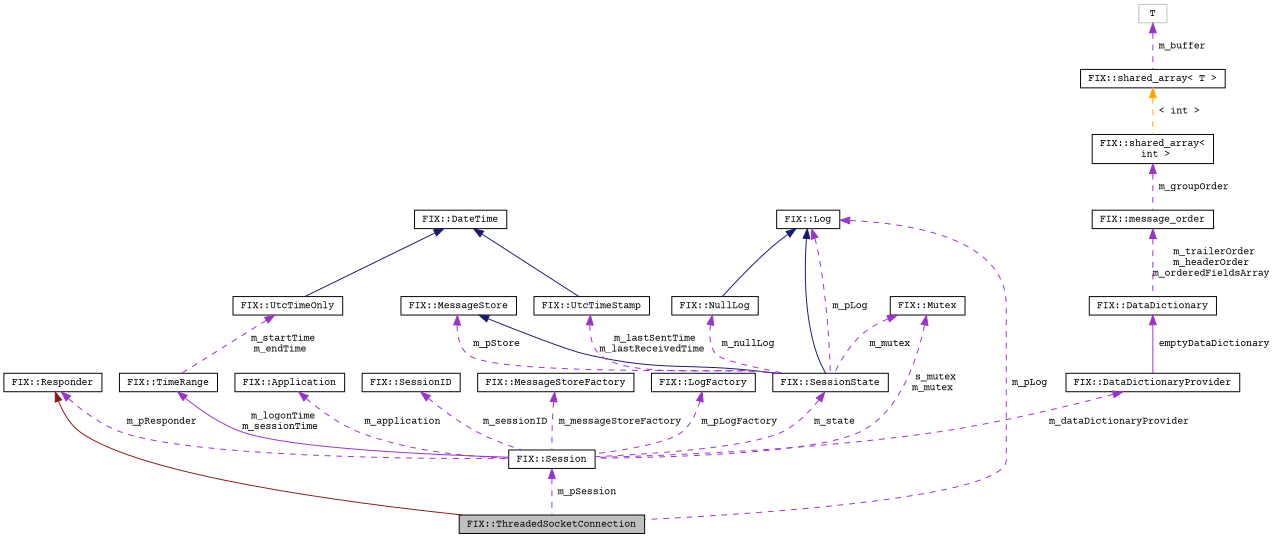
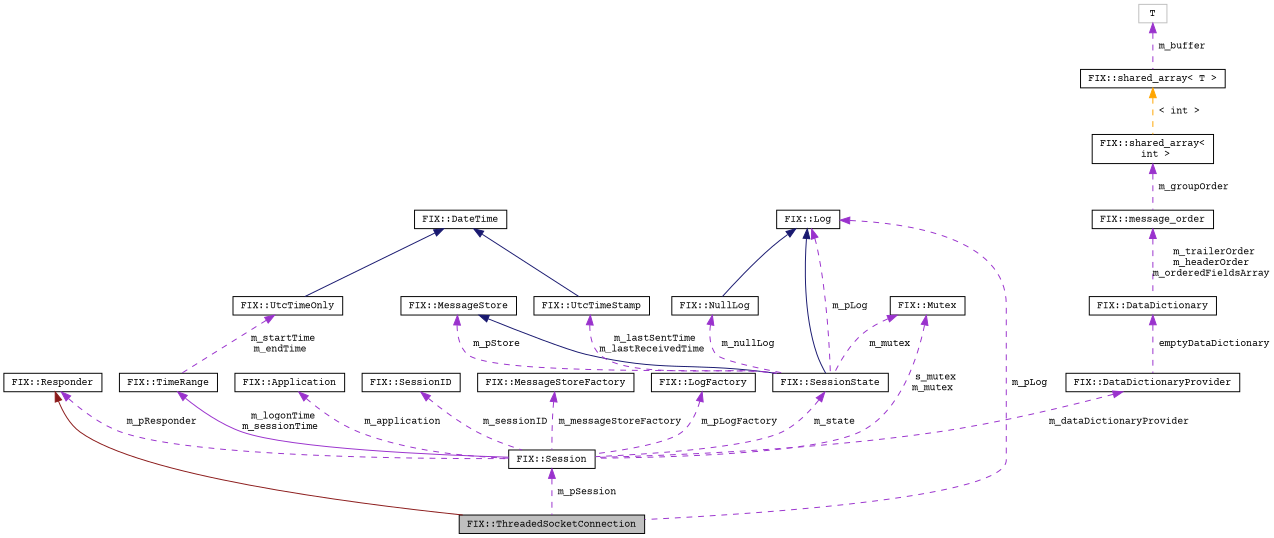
  digraph {
    fontname="Courier Prime"
    rankdir=TB
    node [color=black fillcolor=white fontname="Courier Prime" fontsize=10 shape=record style=filled]
    edge [color=darkorchid3 dir=back fontname="Courier Prime" fontsize=10 labelfontname=Helvetica labelfontsize=10 style=dashed]
    n1 [fillcolor=grey75 fontcolor=black height=0.2 label="FIX::ThreadedSocketConnection" width=0.4]
    n2 [height=0.2 label="FIX::Responder" width=0.4]
    n3 [height=0.2 label="FIX::Session" width=0.4]
    n4 [height=0.2 label="FIX::Log" width=0.4]
    n5 [height=0.2 label="FIX::SessionState" width=0.4]
    n6 [height=0.2 label="FIX::NullLog" width=0.4]
    n7 [height=0.2 label="FIX::MessageStore" width=0.4]
    n8 [height=0.2 label="FIX::UtcTimeStamp" width=0.4]
    n9 [height=0.2 label="FIX::DateTime" width=0.4]
    n10 [height=0.2 label="FIX::UtcTimeOnly" width=0.4]
    n11 [height=0.2 label="FIX::TimeRange" width=0.4]
    n12 [height=0.2 label="FIX::Mutex" width=0.4]
    n13 [height=0.2 label="FIX::Application" width=0.4]
    n14 [height=0.2 label="FIX::SessionID" width=0.4]
    n15 [height=0.2 label="FIX::MessageStoreFactory" width=0.4]
    n16 [height=0.2 label="FIX::DataDictionaryProvider" width=0.4]
    n17 [height=0.2 label="FIX::DataDictionary" width=0.4]
    n18 [height=0.2 label="FIX::message_order" width=0.4]
    n19 [height=0.2 label="FIX::shared_array\<\l int \>" width=0.4]
    n20 [height=0.2 label="FIX::shared_array\< T \>" width=0.4]
    n21 [color=grey75 height=0.2 label=T width=0.4]
    n22 [height=0.2 label="FIX::LogFactory" width=0.4]
    n2 -> n1 [color=firebrick4 style=solid]
    n2 -> n3 [label=" m_pResponder"]
    n3 -> n1 [label=" m_pSession"]
    n4 -> n1 [label=" m_pLog"]
    n4 -> n5 [color=midnightblue style=solid]
    n4 -> n5 [label=" m_pLog"]
    n4 -> n6 [color=midnightblue style=solid]
    n5 -> n3 [label=" m_state"]
    n6 -> n5 [label=" m_nullLog"]
    n7 -> n5 [color=midnightblue style=solid]
    n7 -> n5 [label=" m_pStore"]
    n8 -> n5 [label=" m_lastSentTime\nm_lastReceivedTime"]
    n9 -> n8 [color=midnightblue style=solid]
    n9 -> n10 [color=midnightblue style=solid]
    n10 -> n11 [label=" m_startTime\nm_endTime"]
    n11 -> n3 [label=" m_logonTime\nm_sessionTime" style=solid]
    n12 -> n3 [label=" s_mutex\nm_mutex"]
    n12 -> n5 [label=" m_mutex"]
    n13 -> n3 [label=" m_application"]
    n14 -> n3 [label=" m_sessionID"]
    n15 -> n3 [label=" m_messageStoreFactory"]
    n16 -> n3 [label=" m_dataDictionaryProvider"]
-   n17 -> n16 [label=" emptyDataDictionary" style=solid]
+   n17 -> n16 [label=" emptyDataDictionary"]
    n18 -> n17 [label=" m_trailerOrder\nm_headerOrder\nm_orderedFieldsArray"]
    n19 -> n18 [label=" m_groupOrder"]
    n20 -> n19 [color=orange label=" \< int \>"]
    n21 -> n20 [label=" m_buffer"]
    n22 -> n3 [label=" m_pLogFactory"]
  }
